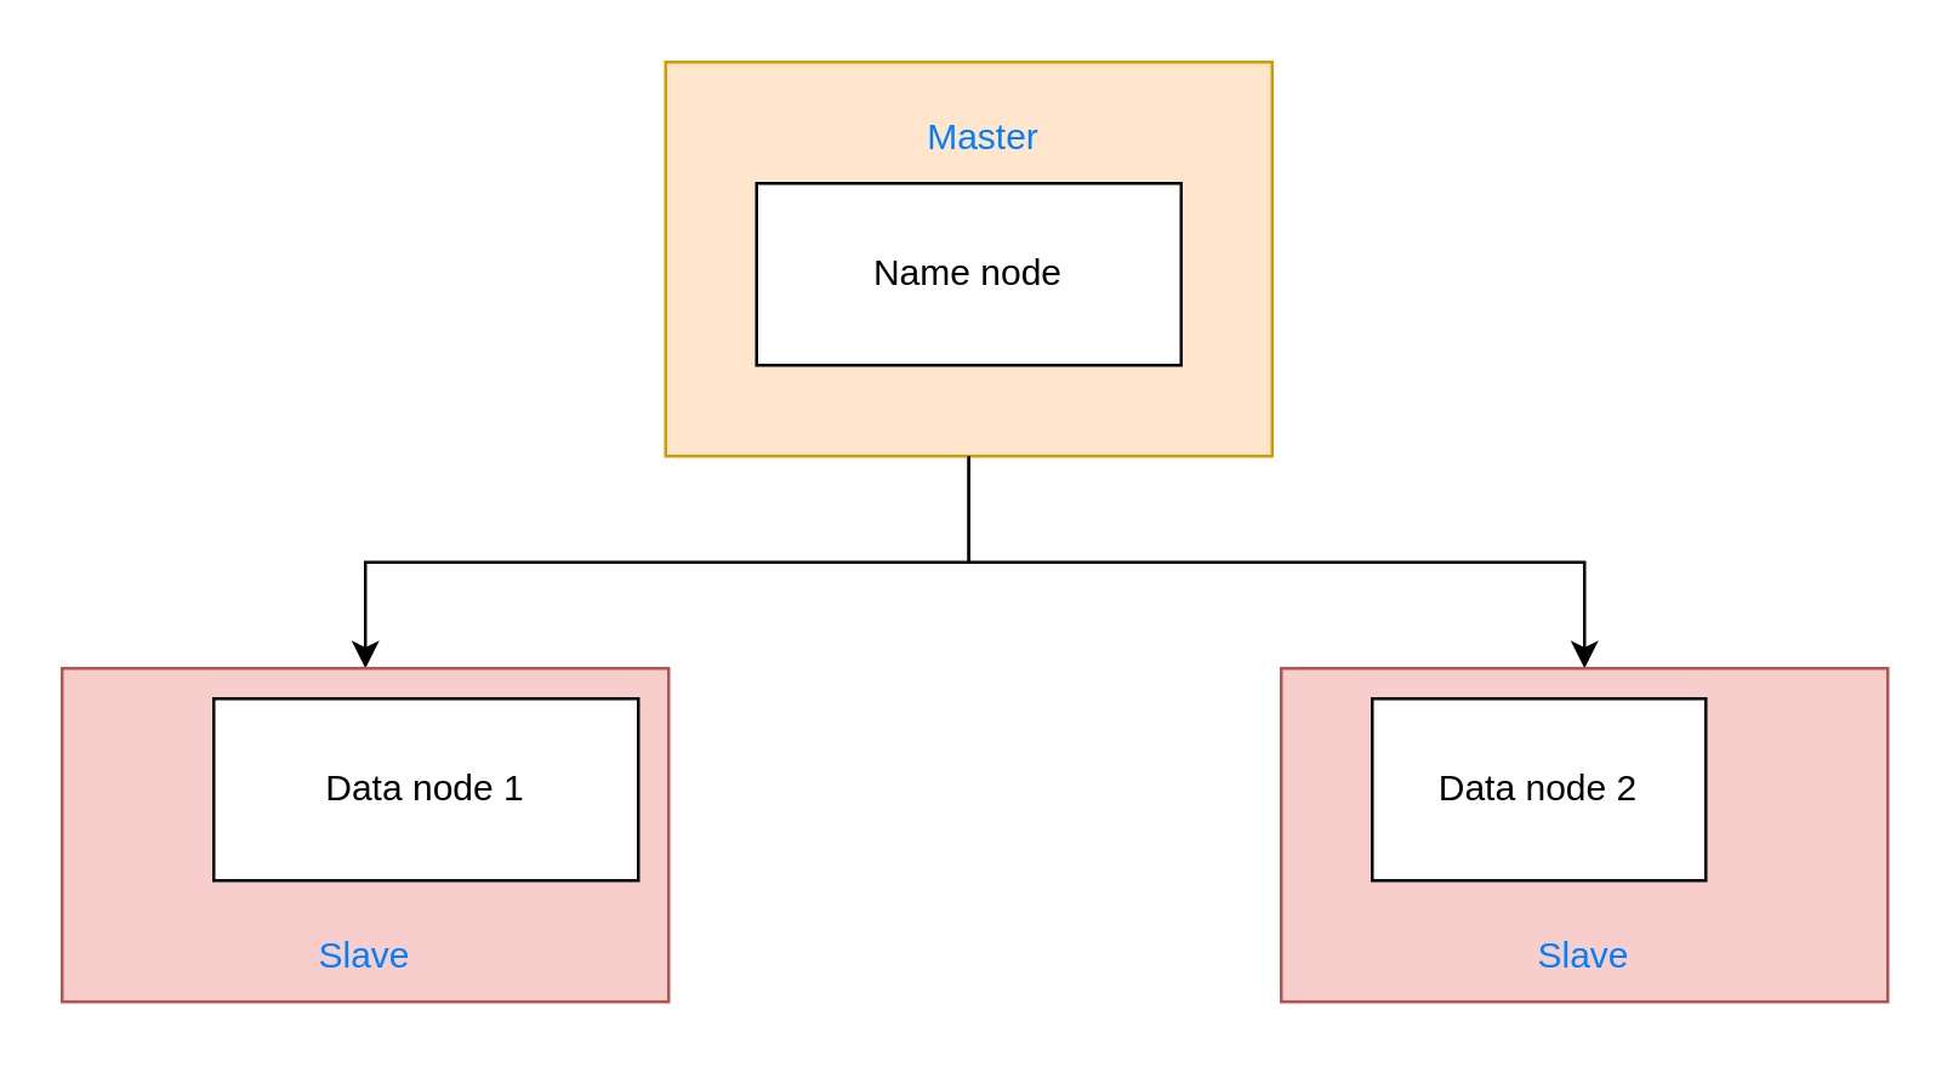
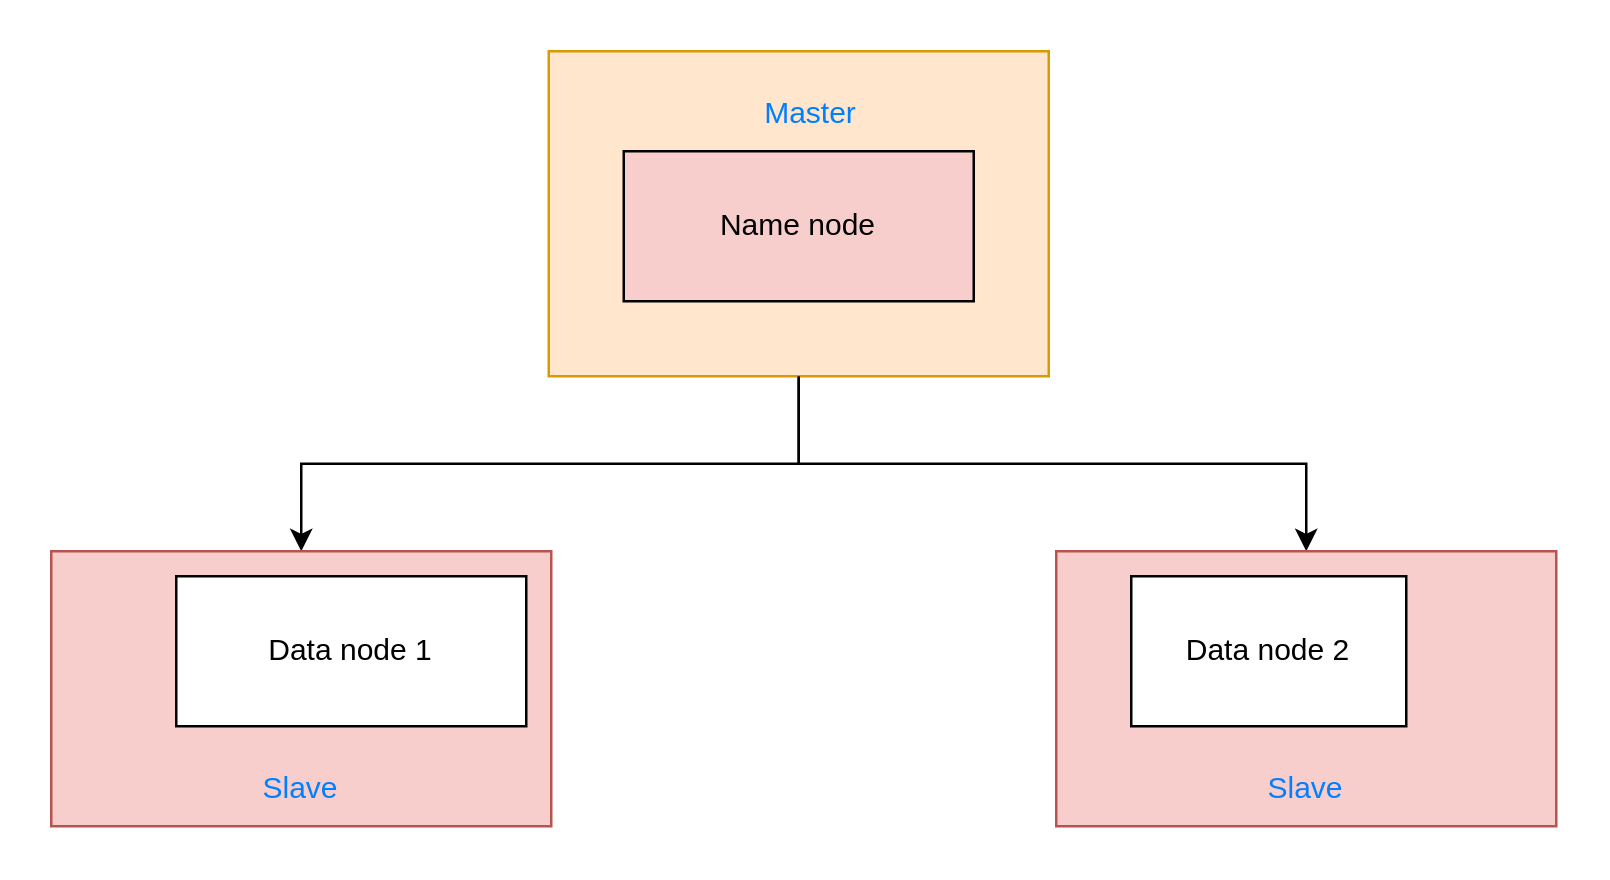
  <mxCell id="0" />
  <mxCell id="1" parent="0" />
  <mxCell id="2" style="edgeStyle=orthogonalEdgeStyle;rounded=0;orthogonalLoop=1;jettySize=auto;html=1;exitX=0.5;exitY=1;exitDx=0;exitDy=0;entryX=0.5;entryY=0;entryDx=0;entryDy=0;" edge="1" parent="1" source="3" target="10"><mxGeometry relative="1" as="geometry" /></mxCell>
  <mxCell id="3" value="" style="rounded=0;whiteSpace=wrap;html=1;fillColor=#ffe6cc;strokeColor=#d79b00;" parent="1" vertex="1"><mxGeometry x="219" y="20" width="200" height="130" as="geometry" /></mxCell>
  <mxCell id="4" style="edgeStyle=orthogonalEdgeStyle;rounded=0;orthogonalLoop=1;jettySize=auto;html=1;exitX=0.5;exitY=1;exitDx=0;exitDy=0;entryX=0.5;entryY=0;entryDx=0;entryDy=0;" parent="1" source="3" target="6" edge="1"><mxGeometry relative="1" as="geometry"><Array as="points"><mxPoint x="319" y="185" /><mxPoint x="120" y="185" /></Array></mxGeometry></mxCell>
- <mxCell id="5" value="Name node" style="rounded=0;whiteSpace=wrap;html=1;" parent="1" vertex="1"><mxGeometry x="249" y="60" width="140" height="60" as="geometry" /></mxCell>
+ <mxCell id="5" value="Name node" style="rounded=0;whiteSpace=wrap;html=1;fillColor=#f8cecc;" parent="1" vertex="1"><mxGeometry x="249" y="60" width="140" height="60" as="geometry" /></mxCell>
  <mxCell id="6" value="" style="rounded=0;whiteSpace=wrap;html=1;fillColor=#f8cecc;strokeColor=#b85450;" parent="1" vertex="1"><mxGeometry x="20" y="220" width="200" height="110" as="geometry" /></mxCell>
  <mxCell id="7" value="Data node 1" style="rounded=0;whiteSpace=wrap;html=1;" parent="1" vertex="1"><mxGeometry x="70" y="230" width="140" height="60" as="geometry" /></mxCell>
  <mxCell id="8" value="&lt;font color=&quot;#007fff&quot;&gt;Master&lt;/font&gt;" style="text;html=1;align=center;verticalAlign=middle;whiteSpace=wrap;rounded=0;strokeColor=none;" parent="1" vertex="1"><mxGeometry x="294" y="30" width="60" height="30" as="geometry" /></mxCell>
  <mxCell id="9" value="&lt;font color=&quot;#007fff&quot;&gt;Slave&lt;/font&gt;" style="text;html=1;align=center;verticalAlign=middle;whiteSpace=wrap;rounded=0;strokeColor=none;" parent="1" vertex="1"><mxGeometry x="90" y="300" width="60" height="30" as="geometry" /></mxCell>
  <mxCell id="10" value="" style="rounded=0;whiteSpace=wrap;html=1;fillColor=#f8cecc;strokeColor=#b85450;" parent="1" vertex="1"><mxGeometry x="422" y="220" width="200" height="110" as="geometry" /></mxCell>
  <mxCell id="11" value="Data node 2" style="rounded=0;whiteSpace=wrap;html=1;" parent="1" vertex="1"><mxGeometry x="452" y="230" width="110" height="60" as="geometry" /></mxCell>
  <mxCell id="12" value="&lt;font color=&quot;#007fff&quot;&gt;Slave&lt;/font&gt;" style="text;html=1;align=center;verticalAlign=middle;whiteSpace=wrap;rounded=0;strokeColor=none;" parent="1" vertex="1"><mxGeometry x="492" y="300" width="60" height="30" as="geometry" /></mxCell>
